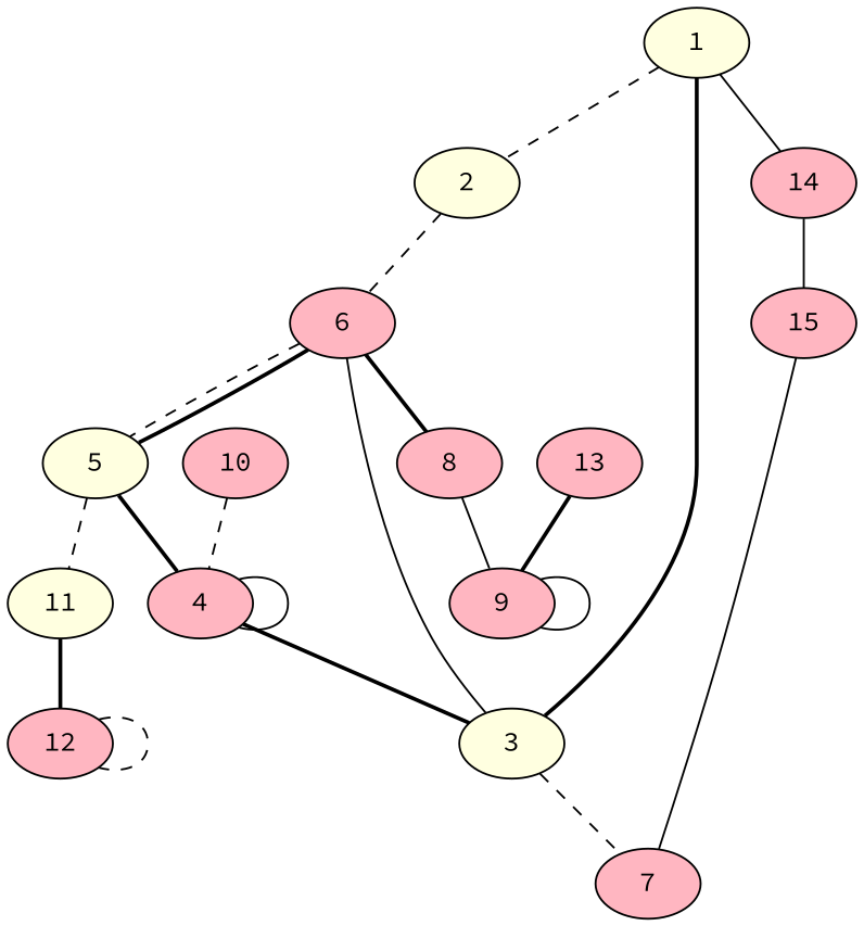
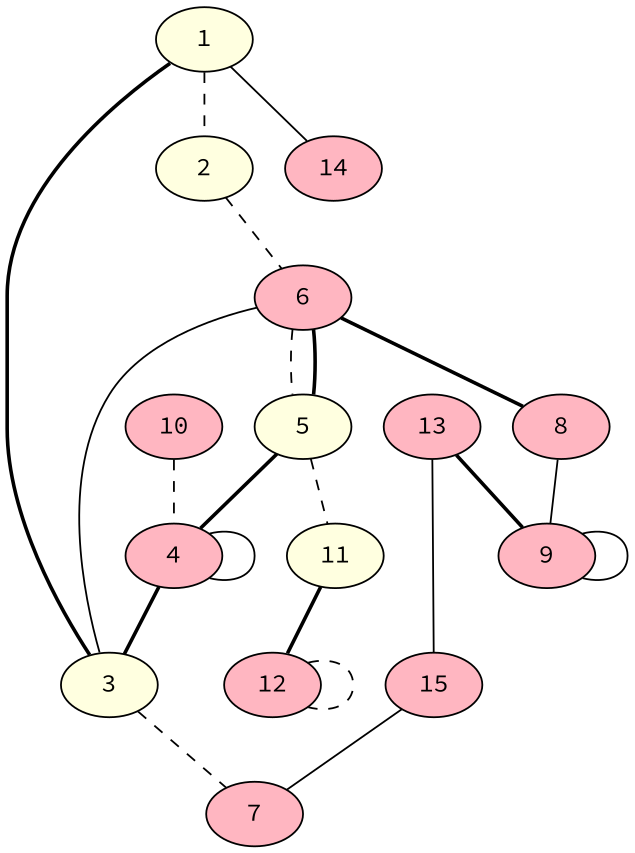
  graph {
    fontname="Source Code Pro"
    node [fillcolor=lightpink fontname="Source Code Pro" style=filled]
    edge [fontname="Source Code Pro" style=dashed]
    1 [fillcolor=lightyellow]
    2 [fillcolor=lightyellow]
    3 [fillcolor=lightyellow]
    14
    6
    7
    15
    5 [fillcolor=lightyellow]
    8
    4
    11 [fillcolor=lightyellow]
    9
    12
    10
    13
    1 -- 2
    1 -- 3 [style=bold]
    1 -- 14 [style=solid]
    2 -- 6
    3 -- 7
-   14 -- 15 [style=solid]
+   13 -- 15 [style=solid]
    6 -- 3 [style=solid]
    6 -- 5
    6 -- 8 [style=bold]
    15 -- 7 [style=solid]
    5 -- 6 [style=bold]
    5 -- 4 [style=bold]
    5 -- 11
    8 -- 9 [style=solid]
    4 -- 3 [style=bold]
    4 -- 4 [style=solid]
    11 -- 12 [style=bold]
    9 -- 9 [style=solid]
    12 -- 12
    10 -- 4
    13 -- 9 [style=bold]
  }
